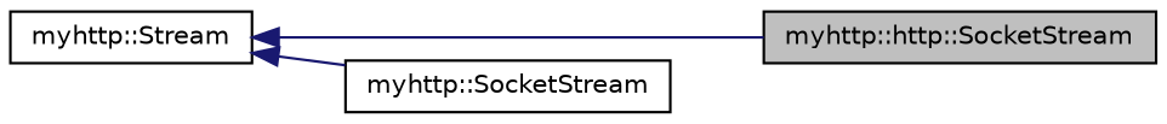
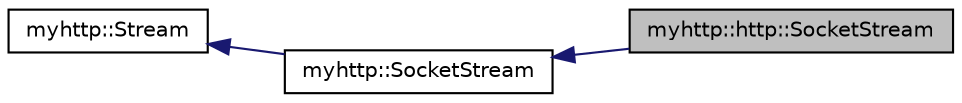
  digraph {
    rankdir=LR
    node [color=black fillcolor=white fontname=Helvetica fontsize=10 shape=record style=filled]
    edge [color=midnightblue dir=back fontname=Helvetica fontsize=10 labelfontname=Helvetica labelfontsize=10 style=solid]
    n1 [fillcolor=grey75 fontcolor=black height=0.2 label="myhttp::http::SocketStream" width=0.4]
    n2 [height=0.2 label="myhttp::SocketStream" width=0.4]
    n3 [height=0.2 label="myhttp::Stream" width=0.4]
-   n3 -> n1
+   n2 -> n1
    n3 -> n2
  }
